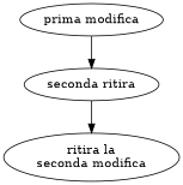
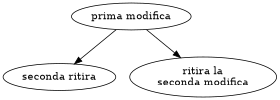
  digraph {
    n1 [label="seconda ritira"]
    "prima modifica"
    "ritira la\nseconda modifica"
-   n1 -> "ritira la\nseconda modifica"
+   "prima modifica" -> "ritira la\nseconda modifica"
    "prima modifica" -> n1
  }
